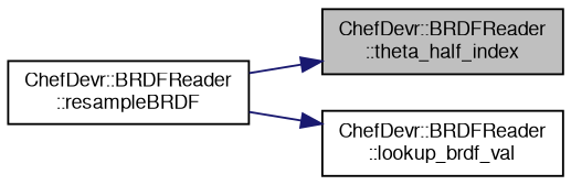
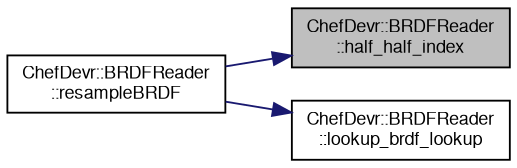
  digraph {
    rankdir=RL
    node [color=black fillcolor=white fontname=FreeSans fontsize=10 shape=record style=filled]
    edge [color=midnightblue dir=back fontname=FreeSans fontsize=10 labelfontname=FreeSans labelfontsize=10 style=solid]
-   n1 [fillcolor=grey75 fontcolor=black height=0.2 label="ChefDevr::BRDFReader\l::theta_half_index" width=0.4]
+   n1 [fillcolor=grey75 fontcolor=black height=0.2 label="ChefDevr::BRDFReader\l::half_half_index" width=0.4]
    n2 [height=0.2 label="ChefDevr::BRDFReader\l::resampleBRDF" width=0.4]
-   n3 [height=0.2 label="ChefDevr::BRDFReader\l::lookup_brdf_val" width=0.4]
+   n3 [height=0.2 label="ChefDevr::BRDFReader\l::lookup_brdf_lookup" width=0.4]
    n1 -> n2
    n3 -> n2
  }
